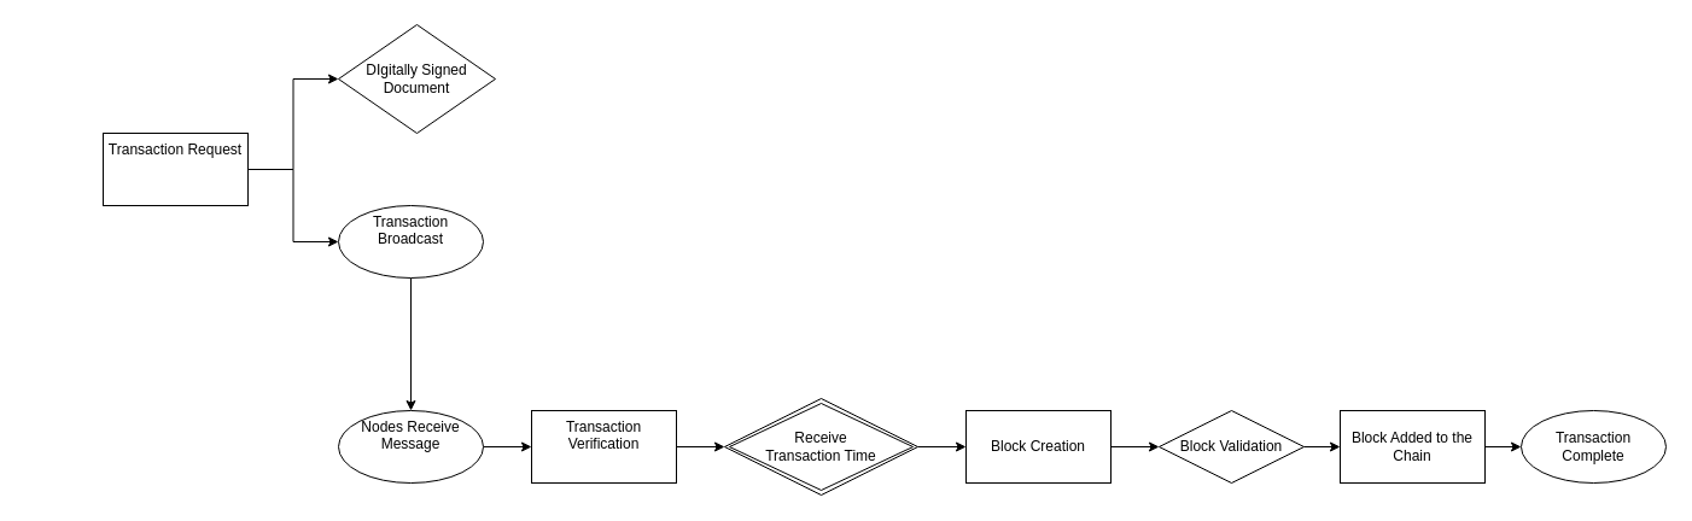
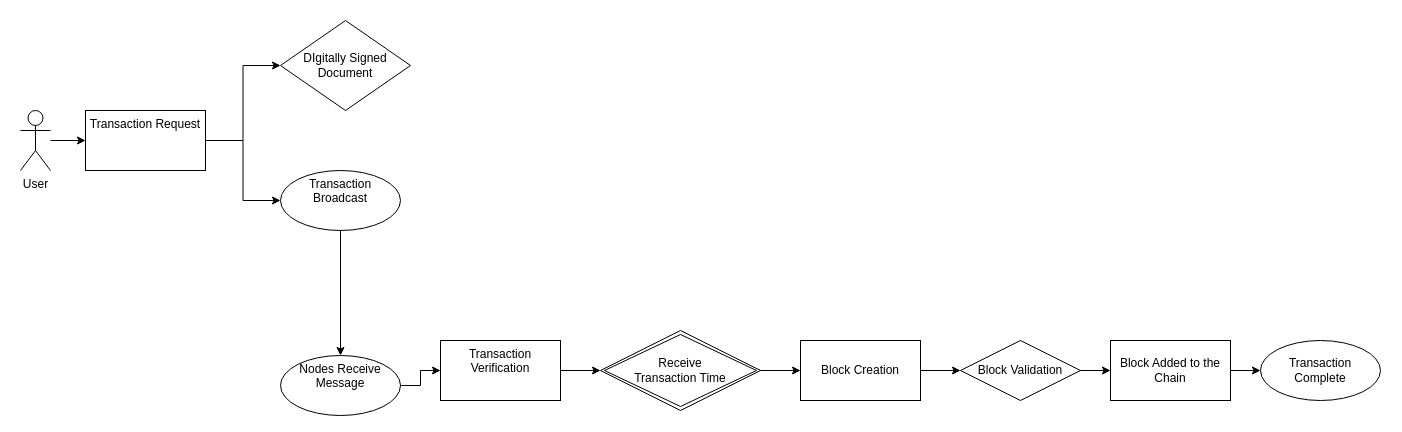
  <mxCell id="0" />
  <mxCell id="1" parent="0" />
+ <mxCell id="2" value="" style="edgeStyle=orthogonalEdgeStyle;rounded=0;orthogonalLoop=1;jettySize=auto;html=1;" edge="1" parent="1" source="3" target="5"><mxGeometry relative="1" as="geometry" /></mxCell>
+ <mxCell id="3" value="User" style="shape=umlActor;verticalLabelPosition=bottom;verticalAlign=top;html=1;outlineConnect=0;" vertex="1" parent="1"><mxGeometry x="20" y="110" width="30" height="60" as="geometry" /></mxCell>
  <mxCell id="4" value="" style="edgeStyle=orthogonalEdgeStyle;rounded=0;orthogonalLoop=1;jettySize=auto;html=1;" edge="1" parent="1" source="5" target="7"><mxGeometry relative="1" as="geometry" /></mxCell>
  <mxCell id="5" value="Transaction Request" style="whiteSpace=wrap;html=1;verticalAlign=top;" vertex="1" parent="1"><mxGeometry x="85" y="110" width="120" height="60" as="geometry" /></mxCell>
  <mxCell id="6" value="" style="edgeStyle=orthogonalEdgeStyle;rounded=0;orthogonalLoop=1;jettySize=auto;html=1;" edge="1" parent="1" source="7" target="11"><mxGeometry relative="1" as="geometry" /></mxCell>
  <mxCell id="7" value="Transaction Broadcast" style="ellipse;whiteSpace=wrap;html=1;verticalAlign=top;" vertex="1" parent="1"><mxGeometry x="280" y="170" width="120" height="60" as="geometry" /></mxCell>
  <mxCell id="8" value="DIgitally Signed Document" style="rhombus;whiteSpace=wrap;html=1;" vertex="1" parent="1"><mxGeometry x="280" y="20" width="130" height="90" as="geometry" /></mxCell>
  <mxCell id="9" value="" style="edgeStyle=orthogonalEdgeStyle;rounded=0;orthogonalLoop=1;jettySize=auto;html=1;exitX=1;exitY=0.5;exitDx=0;exitDy=0;entryX=0;entryY=0.5;entryDx=0;entryDy=0;" edge="1" parent="1" source="5" target="8"><mxGeometry relative="1" as="geometry"><mxPoint x="215" y="150" as="sourcePoint" /><mxPoint x="290" y="210" as="targetPoint" /></mxGeometry></mxCell>
  <mxCell id="10" value="" style="edgeStyle=orthogonalEdgeStyle;rounded=0;orthogonalLoop=1;jettySize=auto;html=1;" edge="1" parent="1" source="11" target="13"><mxGeometry relative="1" as="geometry" /></mxCell>
- <mxCell id="11" value="Nodes Receive Message" style="ellipse;whiteSpace=wrap;html=1;verticalAlign=top;" vertex="1" parent="1"><mxGeometry x="280" y="340" width="120" height="60" as="geometry" /></mxCell>
+ <mxCell id="11" value="Nodes Receive Message" style="ellipse;whiteSpace=wrap;html=1;verticalAlign=top;" vertex="1" parent="1"><mxGeometry x="280" y="355" width="120" height="60" as="geometry" /></mxCell>
  <mxCell id="12" value="" style="edgeStyle=orthogonalEdgeStyle;rounded=0;orthogonalLoop=1;jettySize=auto;html=1;fontSize=10;entryX=0;entryY=0.5;entryDx=0;entryDy=0;" edge="1" parent="1" source="13" target="15"><mxGeometry relative="1" as="geometry"><mxPoint x="740" y="370" as="targetPoint" /></mxGeometry></mxCell>
  <mxCell id="13" value="Transaction&lt;br&gt;Verification" style="whiteSpace=wrap;html=1;verticalAlign=top;" vertex="1" parent="1"><mxGeometry x="440" y="340" width="120" height="60" as="geometry" /></mxCell>
  <mxCell id="14" value="" style="edgeStyle=orthogonalEdgeStyle;rounded=0;orthogonalLoop=1;jettySize=auto;html=1;fontSize=12;" edge="1" parent="1" source="15" target="17"><mxGeometry relative="1" as="geometry" /></mxCell>
  <mxCell id="15" value="&lt;font style=&quot;font-size: 12px&quot;&gt;Receive &lt;br&gt;Transaction Time&lt;/font&gt;" style="shape=rhombus;double=1;perimeter=rhombusPerimeter;whiteSpace=wrap;html=1;align=center;fontSize=10;" vertex="1" parent="1"><mxGeometry x="600" y="330" width="160" height="80" as="geometry" /></mxCell>
  <mxCell id="16" value="" style="edgeStyle=orthogonalEdgeStyle;rounded=0;orthogonalLoop=1;jettySize=auto;html=1;fontSize=12;" edge="1" parent="1" source="17" target="19"><mxGeometry relative="1" as="geometry" /></mxCell>
  <mxCell id="17" value="&lt;font style=&quot;font-size: 12px&quot;&gt;Block Creation&lt;/font&gt;" style="whiteSpace=wrap;html=1;fontSize=10;" vertex="1" parent="1"><mxGeometry x="800" y="340" width="120" height="60" as="geometry" /></mxCell>
  <mxCell id="18" value="" style="edgeStyle=orthogonalEdgeStyle;rounded=0;orthogonalLoop=1;jettySize=auto;html=1;fontSize=12;" edge="1" parent="1" source="19" target="21"><mxGeometry relative="1" as="geometry" /></mxCell>
  <mxCell id="19" value="&lt;font style=&quot;font-size: 12px&quot;&gt;Block Validation&lt;/font&gt;" style="rhombus;whiteSpace=wrap;html=1;fontSize=10;" vertex="1" parent="1"><mxGeometry x="960" y="340" width="120" height="60" as="geometry" /></mxCell>
  <mxCell id="20" value="" style="edgeStyle=orthogonalEdgeStyle;rounded=0;orthogonalLoop=1;jettySize=auto;html=1;fontSize=12;" edge="1" parent="1" source="21" target="22"><mxGeometry relative="1" as="geometry" /></mxCell>
  <mxCell id="21" value="&lt;font style=&quot;font-size: 12px&quot;&gt;Block Added to the Chain&lt;/font&gt;" style="whiteSpace=wrap;html=1;fontSize=10;" vertex="1" parent="1"><mxGeometry x="1110" y="340" width="120" height="60" as="geometry" /></mxCell>
  <mxCell id="22" value="&lt;font style=&quot;font-size: 12px&quot;&gt;Transaction &lt;br&gt;Complete&lt;/font&gt;" style="ellipse;whiteSpace=wrap;html=1;fontSize=10;" vertex="1" parent="1"><mxGeometry x="1260" y="340" width="120" height="60" as="geometry" /></mxCell>
